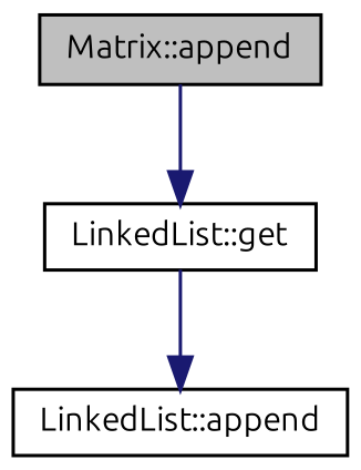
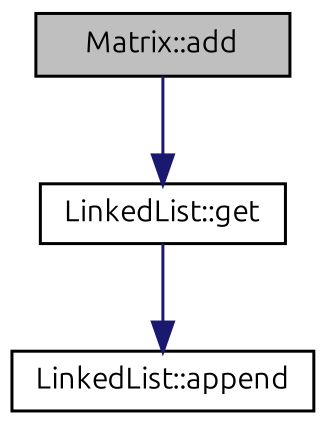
  digraph {
    fontname=Ubuntu
    rankdir=TB
    node [color=black fillcolor=white fontname=Ubuntu fontsize=10 shape=record style=filled]
    edge [color=midnightblue fontname=Ubuntu fontsize=10 labelfontname=Helvetica labelfontsize=10 style=solid]
-   n1 [fillcolor=grey75 fontcolor=black height=0.2 label="Matrix::append" width=0.4]
+   n1 [fillcolor=grey75 fontcolor=black height=0.2 label="Matrix::add" width=0.4]
    n2 [height=0.2 label="LinkedList::get" width=0.4]
    n3 [height=0.2 label="LinkedList::append" width=0.4]
    n1 -> n2
    n2 -> n3
  }
